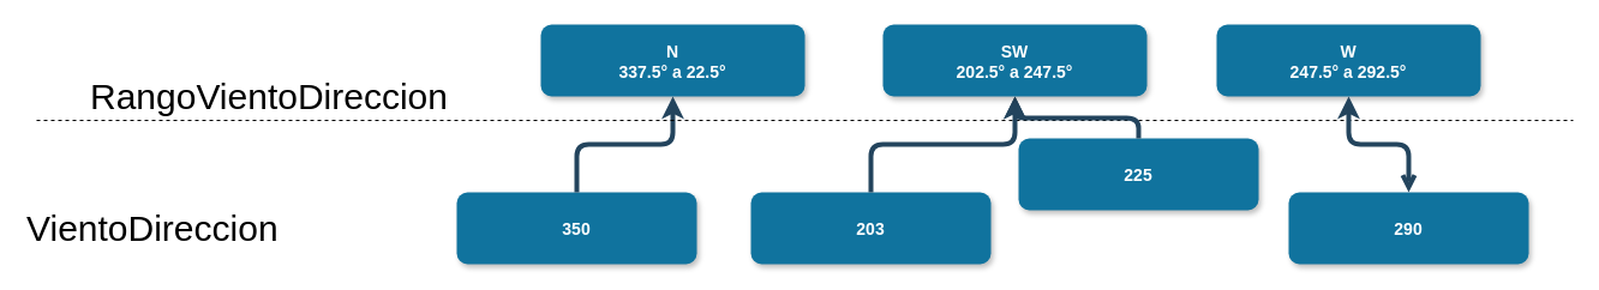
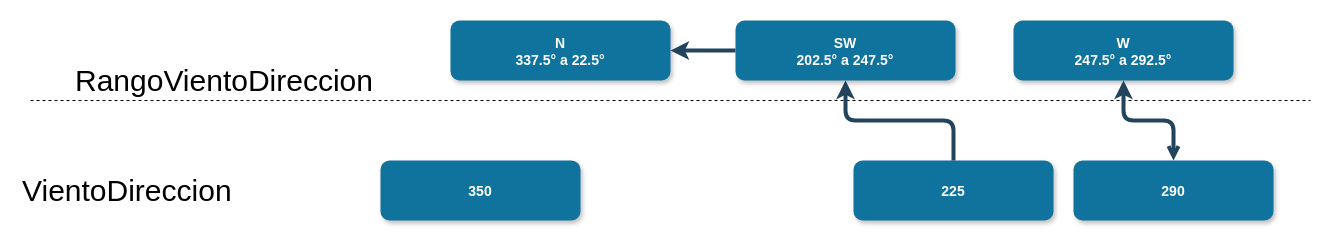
  <mxCell id="0" />
  <mxCell id="1" parent="0" />
  <mxCell id="2" value="N&#10;337.5° a 22.5°" style="rounded=1;fillColor=#10739E;strokeColor=none;shadow=1;gradientColor=none;fontStyle=1;fontColor=#FFFFFF;fontSize=14;" parent="1" vertex="1"><mxGeometry x="450" y="20" width="220" height="60" as="geometry" /></mxCell>
  <mxCell id="3" value="350" style="rounded=1;fillColor=#10739E;strokeColor=none;shadow=1;gradientColor=none;fontStyle=1;fontColor=#FFFFFF;fontSize=14;" parent="1" vertex="1"><mxGeometry x="380" y="160" width="200" height="60" as="geometry" /></mxCell>
- <mxCell id="4" value="" style="edgeStyle=elbowEdgeStyle;elbow=vertical;strokeWidth=4;endArrow=none;endFill=0;fontStyle=1;strokeColor=#23445D;startArrow=classic;startFill=1;" parent="1" source="2" target="3" edge="1"><mxGeometry x="-8" y="360" width="100" height="100" as="geometry"><mxPoint x="-138" y="-30" as="sourcePoint" /><mxPoint x="-38" y="-130" as="targetPoint" /></mxGeometry></mxCell>
+ <mxCell id="4" value="" style="edgeStyle=elbowEdgeStyle;elbow=vertical;strokeWidth=4;endArrow=none;endFill=0;fontStyle=1;strokeColor=#23445D;startArrow=classic;startFill=1;" parent="1" source="2" target="15" edge="1"><mxGeometry x="-8" y="360" width="100" height="100" as="geometry"><mxPoint x="-138" y="-30" as="sourcePoint" /><mxPoint x="-38" y="-130" as="targetPoint" /></mxGeometry></mxCell>
  <mxCell id="5" value="" style="endArrow=none;dashed=1;html=1;" parent="1" edge="1"><mxGeometry width="50" height="50" relative="1" as="geometry"><mxPoint x="30" y="100" as="sourcePoint" /><mxPoint x="1310" y="100" as="targetPoint" /></mxGeometry></mxCell>
  <mxCell id="6" value="&lt;font size=&quot;1&quot;&gt;&lt;span style=&quot;font-size: 30px&quot;&gt;RangoVientoDireccion&lt;/span&gt;&lt;/font&gt;" style="text;html=1;resizable=0;points=[];autosize=1;align=left;verticalAlign=top;spacingTop=-4;" parent="1" vertex="1"><mxGeometry x="73" y="60" width="310" height="20" as="geometry" /></mxCell>
  <mxCell id="7" value="&lt;span style=&quot;font-size: 30px&quot;&gt;VientoDireccion&lt;/span&gt;" style="text;html=1;resizable=0;points=[];autosize=1;align=left;verticalAlign=top;spacingTop=-4;" parent="1" vertex="1"><mxGeometry x="20" y="170" width="230" height="20" as="geometry" /></mxCell>
- <mxCell id="8" value="203" style="rounded=1;fillColor=#10739E;strokeColor=none;shadow=1;gradientColor=none;fontStyle=1;fontColor=#FFFFFF;fontSize=14;" parent="1" vertex="1"><mxGeometry x="625" y="160" width="200" height="60" as="geometry" /></mxCell>
- <mxCell id="9" value="225" style="rounded=1;fillColor=#10739E;strokeColor=none;shadow=1;gradientColor=none;fontStyle=1;fontColor=#FFFFFF;fontSize=14;" parent="1" vertex="1"><mxGeometry x="848" y="115" width="200" height="60" as="geometry" /></mxCell>
- <mxCell id="10" value="" style="edgeStyle=elbowEdgeStyle;elbow=vertical;strokeWidth=4;endArrow=none;endFill=0;fontStyle=1;strokeColor=#23445D;exitX=0.5;exitY=1;exitDx=0;exitDy=0;startArrow=classic;startFill=1;" parent="1" source="15" target="8" edge="1"><mxGeometry x="5" y="360" width="100" height="100" as="geometry"><mxPoint x="-125" y="-30" as="sourcePoint" /><mxPoint x="-25" y="-130" as="targetPoint" /></mxGeometry></mxCell>
+ <mxCell id="9" value="225" style="rounded=1;fillColor=#10739E;strokeColor=none;shadow=1;gradientColor=none;fontStyle=1;fontColor=#FFFFFF;fontSize=14;" parent="1" vertex="1"><mxGeometry x="853" y="160" width="200" height="60" as="geometry" /></mxCell>
  <mxCell id="11" value="" style="edgeStyle=elbowEdgeStyle;elbow=vertical;strokeWidth=4;endArrow=none;endFill=0;fontStyle=1;strokeColor=#23445D;exitX=0.5;exitY=1;exitDx=0;exitDy=0;startArrow=classic;startFill=1;" parent="1" source="15" target="9" edge="1"><mxGeometry x="5" y="360" width="100" height="100" as="geometry"><mxPoint x="-125" y="-30" as="sourcePoint" /><mxPoint x="-25" y="-130" as="targetPoint" /></mxGeometry></mxCell>
  <mxCell id="12" value="W&#10;247.5° a 292.5°" style="rounded=1;fillColor=#10739E;strokeColor=none;shadow=1;gradientColor=none;fontStyle=1;fontColor=#FFFFFF;fontSize=14;" parent="1" vertex="1"><mxGeometry x="1013" y="20" width="220" height="60" as="geometry" /></mxCell>
  <mxCell id="13" value="290" style="rounded=1;fillColor=#10739E;strokeColor=none;shadow=1;gradientColor=none;fontStyle=1;fontColor=#FFFFFF;fontSize=14;" parent="1" vertex="1"><mxGeometry x="1073" y="160" width="200" height="60" as="geometry" /></mxCell>
  <mxCell id="14" value="" style="edgeStyle=elbowEdgeStyle;elbow=vertical;strokeWidth=4;endArrow=open;endFill=0;fontStyle=1;strokeColor=#23445D;startArrow=classic;startFill=1;" parent="1" source="12" target="13" edge="1"><mxGeometry x="735" y="360" width="100" height="100" as="geometry"><mxPoint x="605" y="-30" as="sourcePoint" /><mxPoint x="705" y="-130" as="targetPoint" /></mxGeometry></mxCell>
  <mxCell id="15" value="SW&#10;202.5° a 247.5°" style="rounded=1;fillColor=#10739E;strokeColor=none;shadow=1;gradientColor=none;fontStyle=1;fontColor=#FFFFFF;fontSize=14;" parent="1" vertex="1"><mxGeometry x="735" y="20" width="220" height="60" as="geometry" /></mxCell>
